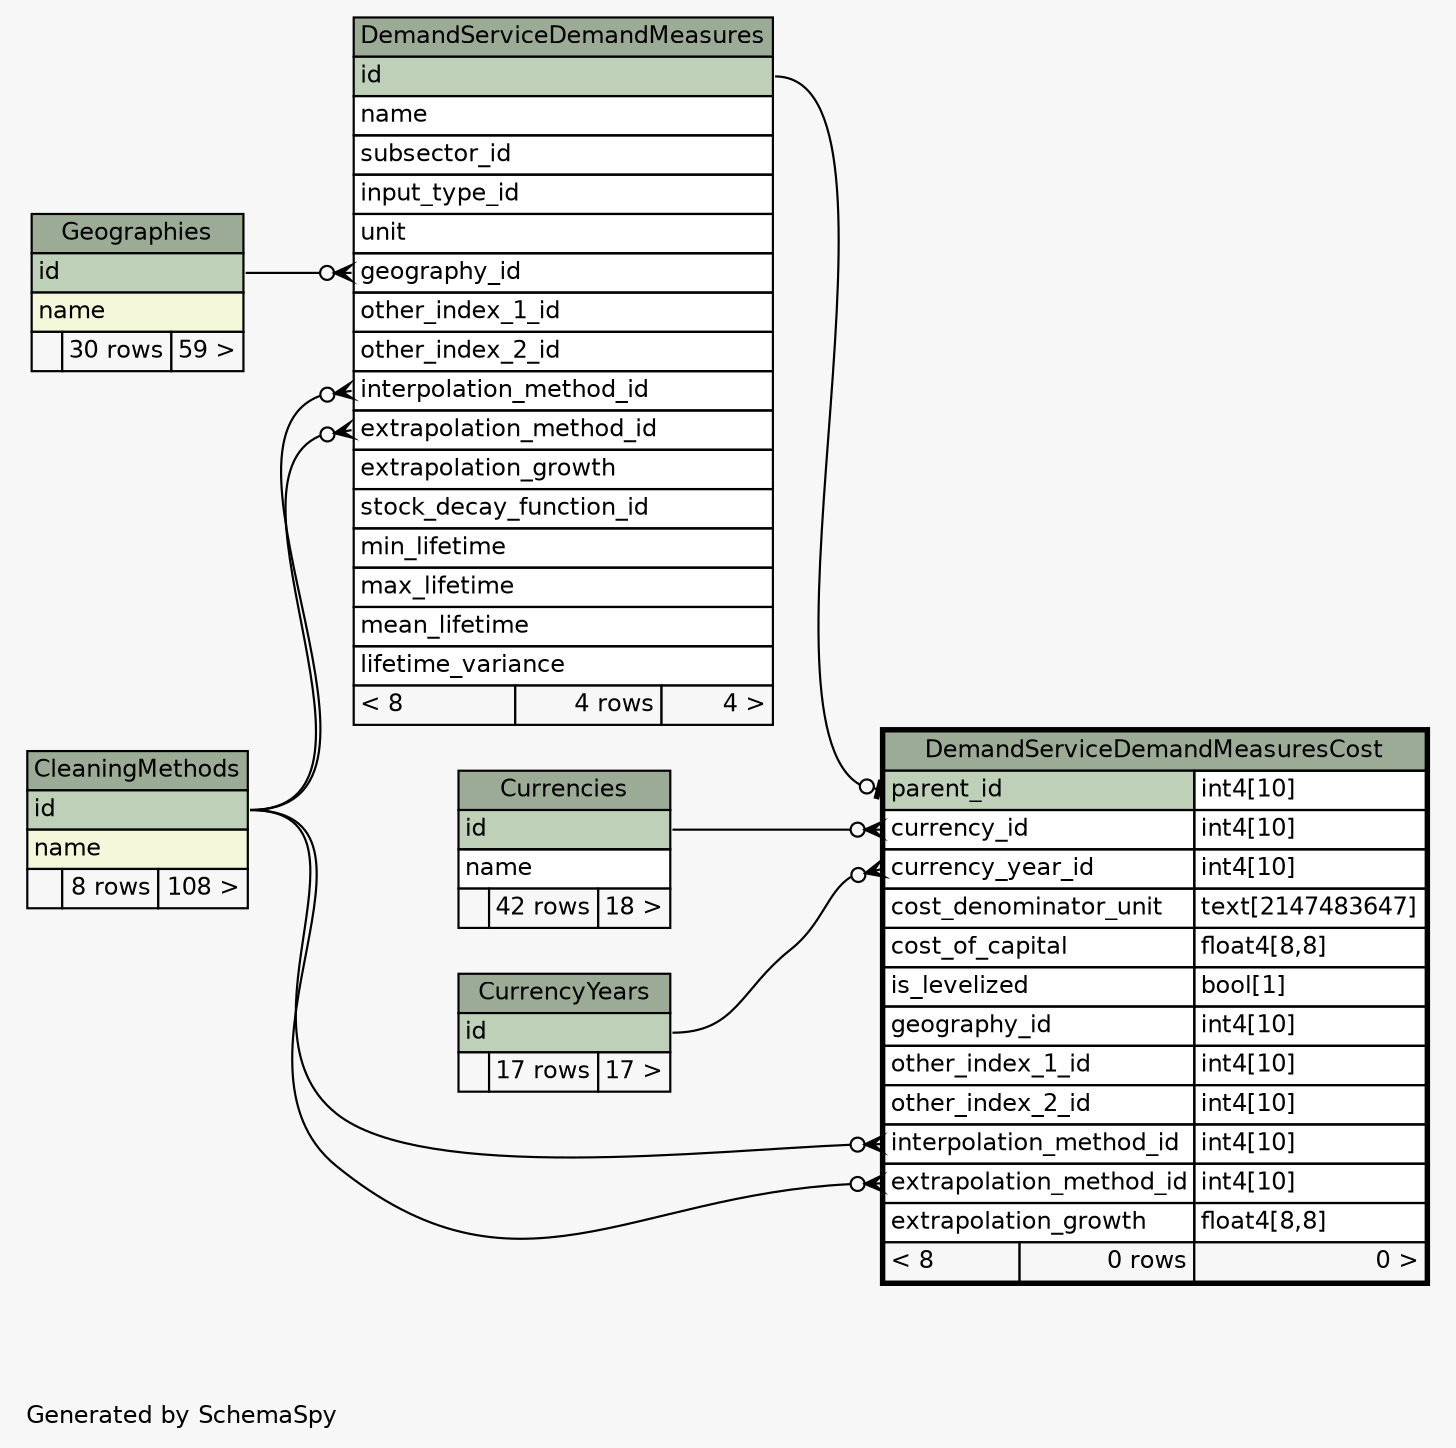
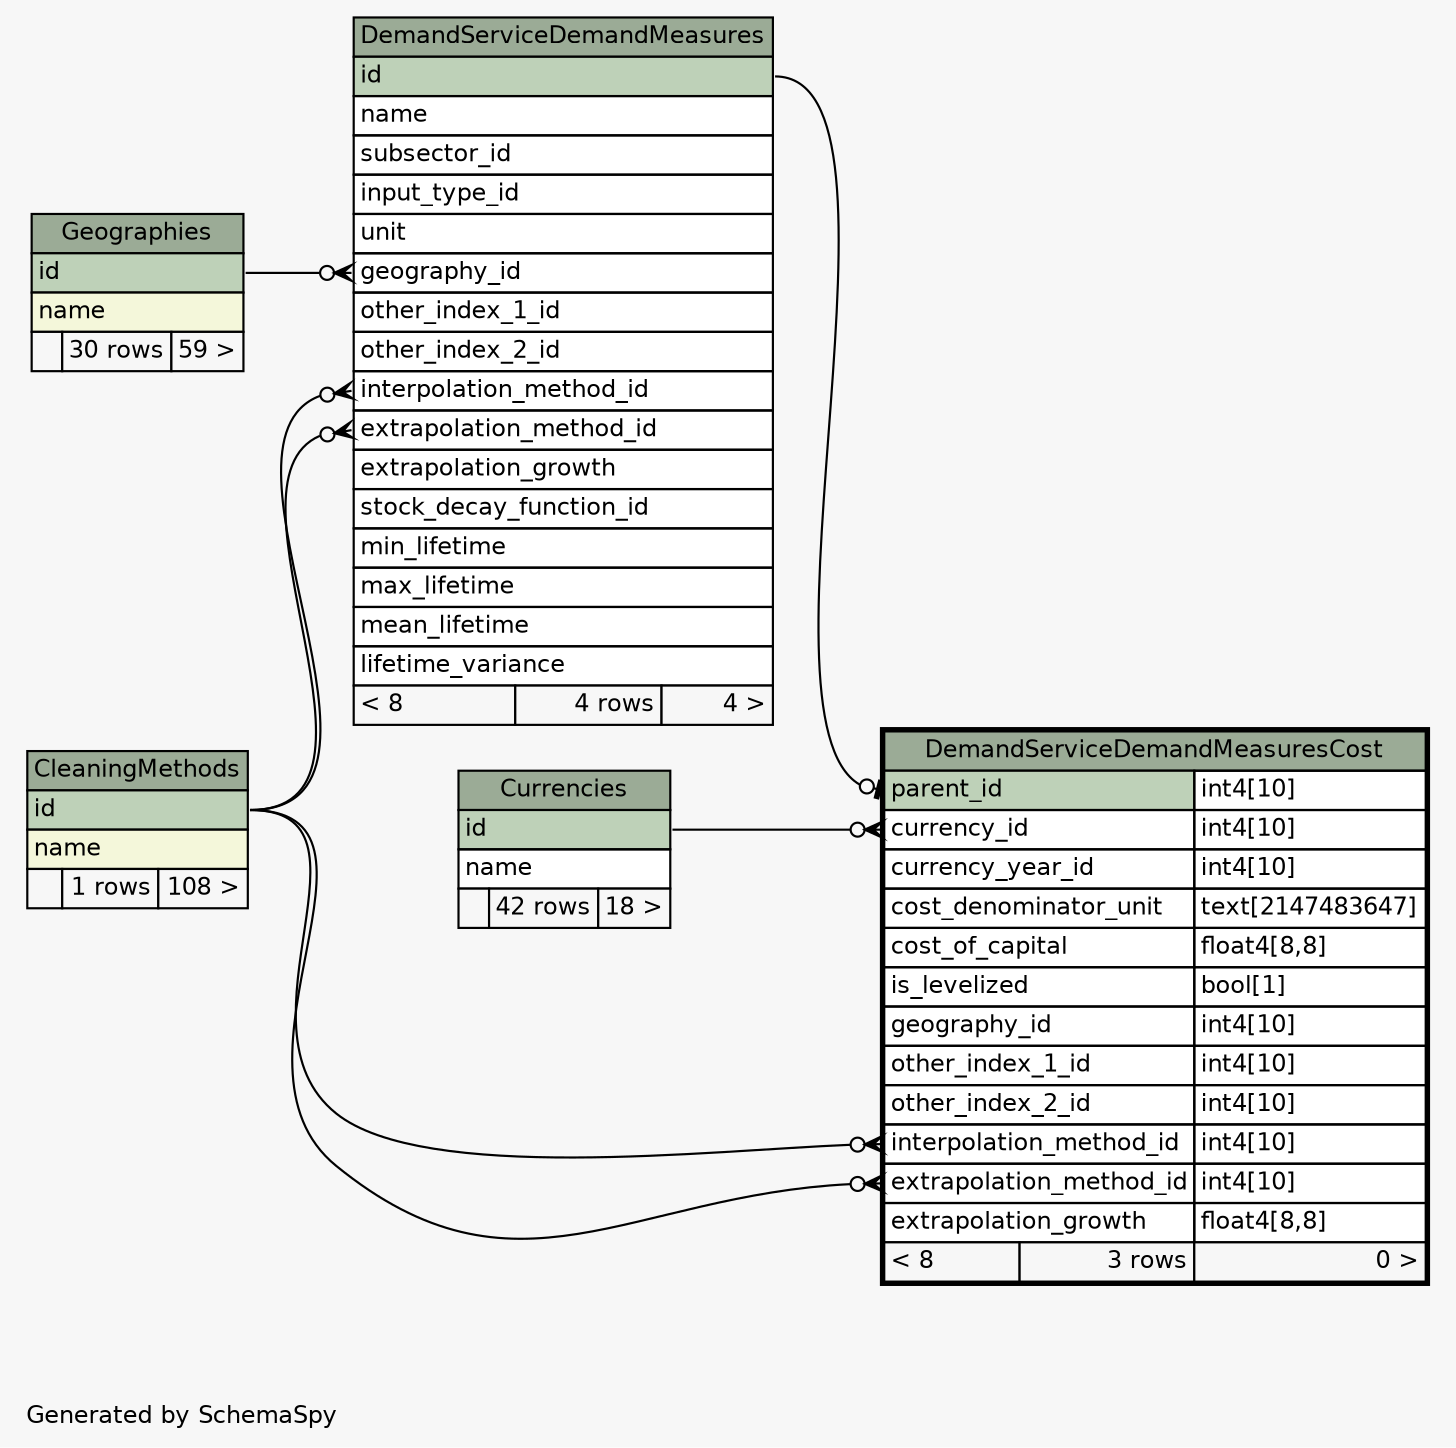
  digraph {
    bgcolor="#f7f7f7"
    fontname=Helvetica
    fontsize=11
    label="\nGenerated by SchemaSpy"
    labeljust=l
    nodesep=0.18
    rankdir=RL
    ranksep=0.46
    node [fontname=Helvetica fontsize=11 shape=plaintext]
    edge [arrowhead=none arrowsize=0.8 arrowtail=crowodot dir=back headport="id:e" tailport="extrapolation_method_id:w"]
    n1 [label=<     <TABLE BORDER="0" CELLBORDER="1" CELLSPACING="0" BGCOLOR="#ffffff">       <TR><TD COLSPAN="3" BGCOLOR="#9bab96" ALIGN="CENTER">DemandServiceDemandMeasures</TD></TR>       <TR><TD PORT="id" COLSPAN="3" BGCOLOR="#bed1b8" ALIGN="LEFT">id</TD></TR>       <TR><TD PORT="name" COLSPAN="3" ALIGN="LEFT">name</TD></TR>       <TR><TD PORT="subsector_id" COLSPAN="3" ALIGN="LEFT">subsector_id</TD></TR>       <TR><TD PORT="input_type_id" COLSPAN="3" ALIGN="LEFT">input_type_id</TD></TR>       <TR><TD PORT="unit" COLSPAN="3" ALIGN="LEFT">unit</TD></TR>       <TR><TD PORT="geography_id" COLSPAN="3" ALIGN="LEFT">geography_id</TD></TR>       <TR><TD PORT="other_index_1_id" COLSPAN="3" ALIGN="LEFT">other_index_1_id</TD></TR>       <TR><TD PORT="other_index_2_id" COLSPAN="3" ALIGN="LEFT">other_index_2_id</TD></TR>       <TR><TD PORT="interpolation_method_id" COLSPAN="3" ALIGN="LEFT">interpolation_method_id</TD></TR>       <TR><TD PORT="extrapolation_method_id" COLSPAN="3" ALIGN="LEFT">extrapolation_method_id</TD></TR>       <TR><TD PORT="extrapolation_growth" COLSPAN="3" ALIGN="LEFT">extrapolation_growth</TD></TR>       <TR><TD PORT="stock_decay_function_id" COLSPAN="3" ALIGN="LEFT">stock_decay_function_id</TD></TR>       <TR><TD PORT="min_lifetime" COLSPAN="3" ALIGN="LEFT">min_lifetime</TD></TR>       <TR><TD PORT="max_lifetime" COLSPAN="3" ALIGN="LEFT">max_lifetime</TD></TR>       <TR><TD PORT="mean_lifetime" COLSPAN="3" ALIGN="LEFT">mean_lifetime</TD></TR>       <TR><TD PORT="lifetime_variance" COLSPAN="3" ALIGN="LEFT">lifetime_variance</TD></TR>       <TR><TD ALIGN="LEFT" BGCOLOR="#f7f7f7">&lt; 8</TD><TD ALIGN="RIGHT" BGCOLOR="#f7f7f7">4 rows</TD><TD ALIGN="RIGHT" BGCOLOR="#f7f7f7">4 &gt;</TD></TR>     </TABLE>>]
-   n2 [label=<     <TABLE BORDER="0" CELLBORDER="1" CELLSPACING="0" BGCOLOR="#ffffff">       <TR><TD COLSPAN="3" BGCOLOR="#9bab96" ALIGN="CENTER">CleaningMethods</TD></TR>       <TR><TD PORT="id" COLSPAN="3" BGCOLOR="#bed1b8" ALIGN="LEFT">id</TD></TR>       <TR><TD PORT="name" COLSPAN="3" BGCOLOR="#f4f7da" ALIGN="LEFT">name</TD></TR>       <TR><TD ALIGN="LEFT" BGCOLOR="#f7f7f7">  </TD><TD ALIGN="RIGHT" BGCOLOR="#f7f7f7">8 rows</TD><TD ALIGN="RIGHT" BGCOLOR="#f7f7f7">108 &gt;</TD></TR>     </TABLE>>]
+   n2 [label=<     <TABLE BORDER="0" CELLBORDER="1" CELLSPACING="0" BGCOLOR="#ffffff">       <TR><TD COLSPAN="3" BGCOLOR="#9bab96" ALIGN="CENTER">CleaningMethods</TD></TR>       <TR><TD PORT="id" COLSPAN="3" BGCOLOR="#bed1b8" ALIGN="LEFT">id</TD></TR>       <TR><TD PORT="name" COLSPAN="3" BGCOLOR="#f4f7da" ALIGN="LEFT">name</TD></TR>       <TR><TD ALIGN="LEFT" BGCOLOR="#f7f7f7">  </TD><TD ALIGN="RIGHT" BGCOLOR="#f7f7f7">1 rows</TD><TD ALIGN="RIGHT" BGCOLOR="#f7f7f7">108 &gt;</TD></TR>     </TABLE>>]
    n3 [label=<     <TABLE BORDER="0" CELLBORDER="1" CELLSPACING="0" BGCOLOR="#ffffff">       <TR><TD COLSPAN="3" BGCOLOR="#9bab96" ALIGN="CENTER">Geographies</TD></TR>       <TR><TD PORT="id" COLSPAN="3" BGCOLOR="#bed1b8" ALIGN="LEFT">id</TD></TR>       <TR><TD PORT="name" COLSPAN="3" BGCOLOR="#f4f7da" ALIGN="LEFT">name</TD></TR>       <TR><TD ALIGN="LEFT" BGCOLOR="#f7f7f7">  </TD><TD ALIGN="RIGHT" BGCOLOR="#f7f7f7">30 rows</TD><TD ALIGN="RIGHT" BGCOLOR="#f7f7f7">59 &gt;</TD></TR>     </TABLE>>]
-   n4 [label=<     <TABLE BORDER="2" CELLBORDER="1" CELLSPACING="0" BGCOLOR="#ffffff">       <TR><TD COLSPAN="3" BGCOLOR="#9bab96" ALIGN="CENTER">DemandServiceDemandMeasuresCost</TD></TR>       <TR><TD PORT="parent_id" COLSPAN="2" BGCOLOR="#bed1b8" ALIGN="LEFT">parent_id</TD><TD PORT="parent_id.type" ALIGN="LEFT">int4[10]</TD></TR>       <TR><TD PORT="currency_id" COLSPAN="2" ALIGN="LEFT">currency_id</TD><TD PORT="currency_id.type" ALIGN="LEFT">int4[10]</TD></TR>       <TR><TD PORT="currency_year_id" COLSPAN="2" ALIGN="LEFT">currency_year_id</TD><TD PORT="currency_year_id.type" ALIGN="LEFT">int4[10]</TD></TR>       <TR><TD PORT="cost_denominator_unit" COLSPAN="2" ALIGN="LEFT">cost_denominator_unit</TD><TD PORT="cost_denominator_unit.type" ALIGN="LEFT">text[2147483647]</TD></TR>       <TR><TD PORT="cost_of_capital" COLSPAN="2" ALIGN="LEFT">cost_of_capital</TD><TD PORT="cost_of_capital.type" ALIGN="LEFT">float4[8,8]</TD></TR>       <TR><TD PORT="is_levelized" COLSPAN="2" ALIGN="LEFT">is_levelized</TD><TD PORT="is_levelized.type" ALIGN="LEFT">bool[1]</TD></TR>       <TR><TD PORT="geography_id" COLSPAN="2" ALIGN="LEFT">geography_id</TD><TD PORT="geography_id.type" ALIGN="LEFT">int4[10]</TD></TR>       <TR><TD PORT="other_index_1_id" COLSPAN="2" ALIGN="LEFT">other_index_1_id</TD><TD PORT="other_index_1_id.type" ALIGN="LEFT">int4[10]</TD></TR>       <TR><TD PORT="other_index_2_id" COLSPAN="2" ALIGN="LEFT">other_index_2_id</TD><TD PORT="other_index_2_id.type" ALIGN="LEFT">int4[10]</TD></TR>       <TR><TD PORT="interpolation_method_id" COLSPAN="2" ALIGN="LEFT">interpolation_method_id</TD><TD PORT="interpolation_method_id.type" ALIGN="LEFT">int4[10]</TD></TR>       <TR><TD PORT="extrapolation_method_id" COLSPAN="2" ALIGN="LEFT">extrapolation_method_id</TD><TD PORT="extrapolation_method_id.type" ALIGN="LEFT">int4[10]</TD></TR>       <TR><TD PORT="extrapolation_growth" COLSPAN="2" ALIGN="LEFT">extrapolation_growth</TD><TD PORT="extrapolation_growth.type" ALIGN="LEFT">float4[8,8]</TD></TR>       <TR><TD ALIGN="LEFT" BGCOLOR="#f7f7f7">&lt; 8</TD><TD ALIGN="RIGHT" BGCOLOR="#f7f7f7">0 rows</TD><TD ALIGN="RIGHT" BGCOLOR="#f7f7f7">0 &gt;</TD></TR>     </TABLE>>]
+   n4 [label=<     <TABLE BORDER="2" CELLBORDER="1" CELLSPACING="0" BGCOLOR="#ffffff">       <TR><TD COLSPAN="3" BGCOLOR="#9bab96" ALIGN="CENTER">DemandServiceDemandMeasuresCost</TD></TR>       <TR><TD PORT="parent_id" COLSPAN="2" BGCOLOR="#bed1b8" ALIGN="LEFT">parent_id</TD><TD PORT="parent_id.type" ALIGN="LEFT">int4[10]</TD></TR>       <TR><TD PORT="currency_id" COLSPAN="2" ALIGN="LEFT">currency_id</TD><TD PORT="currency_id.type" ALIGN="LEFT">int4[10]</TD></TR>       <TR><TD PORT="currency_year_id" COLSPAN="2" ALIGN="LEFT">currency_year_id</TD><TD PORT="currency_year_id.type" ALIGN="LEFT">int4[10]</TD></TR>       <TR><TD PORT="cost_denominator_unit" COLSPAN="2" ALIGN="LEFT">cost_denominator_unit</TD><TD PORT="cost_denominator_unit.type" ALIGN="LEFT">text[2147483647]</TD></TR>       <TR><TD PORT="cost_of_capital" COLSPAN="2" ALIGN="LEFT">cost_of_capital</TD><TD PORT="cost_of_capital.type" ALIGN="LEFT">float4[8,8]</TD></TR>       <TR><TD PORT="is_levelized" COLSPAN="2" ALIGN="LEFT">is_levelized</TD><TD PORT="is_levelized.type" ALIGN="LEFT">bool[1]</TD></TR>       <TR><TD PORT="geography_id" COLSPAN="2" ALIGN="LEFT">geography_id</TD><TD PORT="geography_id.type" ALIGN="LEFT">int4[10]</TD></TR>       <TR><TD PORT="other_index_1_id" COLSPAN="2" ALIGN="LEFT">other_index_1_id</TD><TD PORT="other_index_1_id.type" ALIGN="LEFT">int4[10]</TD></TR>       <TR><TD PORT="other_index_2_id" COLSPAN="2" ALIGN="LEFT">other_index_2_id</TD><TD PORT="other_index_2_id.type" ALIGN="LEFT">int4[10]</TD></TR>       <TR><TD PORT="interpolation_method_id" COLSPAN="2" ALIGN="LEFT">interpolation_method_id</TD><TD PORT="interpolation_method_id.type" ALIGN="LEFT">int4[10]</TD></TR>       <TR><TD PORT="extrapolation_method_id" COLSPAN="2" ALIGN="LEFT">extrapolation_method_id</TD><TD PORT="extrapolation_method_id.type" ALIGN="LEFT">int4[10]</TD></TR>       <TR><TD PORT="extrapolation_growth" COLSPAN="2" ALIGN="LEFT">extrapolation_growth</TD><TD PORT="extrapolation_growth.type" ALIGN="LEFT">float4[8,8]</TD></TR>       <TR><TD ALIGN="LEFT" BGCOLOR="#f7f7f7">&lt; 8</TD><TD ALIGN="RIGHT" BGCOLOR="#f7f7f7">3 rows</TD><TD ALIGN="RIGHT" BGCOLOR="#f7f7f7">0 &gt;</TD></TR>     </TABLE>>]
    n5 [label=<     <TABLE BORDER="0" CELLBORDER="1" CELLSPACING="0" BGCOLOR="#ffffff">       <TR><TD COLSPAN="3" BGCOLOR="#9bab96" ALIGN="CENTER">Currencies</TD></TR>       <TR><TD PORT="id" COLSPAN="3" BGCOLOR="#bed1b8" ALIGN="LEFT">id</TD></TR>       <TR><TD PORT="name" COLSPAN="3" ALIGN="LEFT">name</TD></TR>       <TR><TD ALIGN="LEFT" BGCOLOR="#f7f7f7">  </TD><TD ALIGN="RIGHT" BGCOLOR="#f7f7f7">42 rows</TD><TD ALIGN="RIGHT" BGCOLOR="#f7f7f7">18 &gt;</TD></TR>     </TABLE>>]
-   n6 [label=<     <TABLE BORDER="0" CELLBORDER="1" CELLSPACING="0" BGCOLOR="#ffffff">       <TR><TD COLSPAN="3" BGCOLOR="#9bab96" ALIGN="CENTER">CurrencyYears</TD></TR>       <TR><TD PORT="id" COLSPAN="3" BGCOLOR="#bed1b8" ALIGN="LEFT">id</TD></TR>       <TR><TD ALIGN="LEFT" BGCOLOR="#f7f7f7">  </TD><TD ALIGN="RIGHT" BGCOLOR="#f7f7f7">17 rows</TD><TD ALIGN="RIGHT" BGCOLOR="#f7f7f7">17 &gt;</TD></TR>     </TABLE>>]
    n1 -> n2
    n1 -> n2 [tailport="interpolation_method_id:w"]
    n1 -> n3 [tailport="geography_id:w"]
    n4 -> n1 [arrowtail=teeodot tailport="parent_id:w"]
    n4 -> n2
    n4 -> n2 [tailport="interpolation_method_id:w"]
    n4 -> n5 [tailport="currency_id:w"]
-   n4 -> n6 [tailport="currency_year_id:w"]
  }
